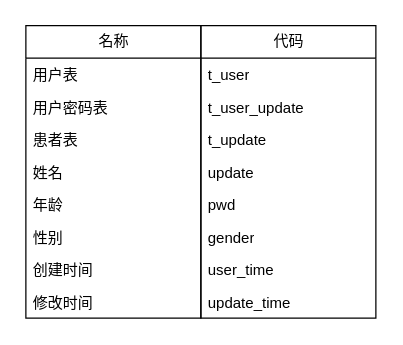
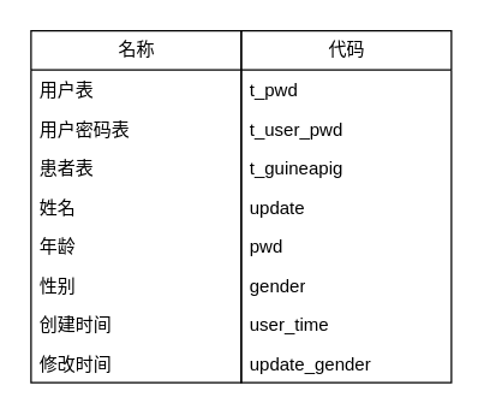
  <mxCell id="0" />
  <mxCell id="1" parent="0" />
  <mxCell id="2" value="名称" style="swimlane;fontStyle=0;childLayout=stackLayout;horizontal=1;startSize=26;fillColor=none;horizontalStack=0;resizeParent=1;resizeParentMax=0;resizeLast=0;collapsible=1;marginBottom=0;html=1;strokeColor=default;align=center;verticalAlign=middle;fontFamily=Helvetica;fontSize=12;fontColor=default;" vertex="1" parent="1"><mxGeometry x="20" y="20" width="140" height="234" as="geometry" /></mxCell>
  <mxCell id="3" value="用户表&#09;" style="text;strokeColor=none;fillColor=none;align=left;verticalAlign=top;spacingLeft=4;spacingRight=4;overflow=hidden;rotatable=0;points=[[0,0.5],[1,0.5]];portConstraint=eastwest;whiteSpace=wrap;html=1;fontSize=12;fontFamily=Helvetica;fontColor=default;" vertex="1" parent="2"><mxGeometry y="26" width="140" height="26" as="geometry" /></mxCell>
  <mxCell id="4" value="用户密码表" style="text;strokeColor=none;fillColor=none;align=left;verticalAlign=top;spacingLeft=4;spacingRight=4;overflow=hidden;rotatable=0;points=[[0,0.5],[1,0.5]];portConstraint=eastwest;whiteSpace=wrap;html=1;fontSize=12;fontFamily=Helvetica;fontColor=default;" vertex="1" parent="2"><mxGeometry y="52" width="140" height="26" as="geometry" /></mxCell>
  <mxCell id="5" value="患者表" style="text;strokeColor=none;fillColor=none;align=left;verticalAlign=top;spacingLeft=4;spacingRight=4;overflow=hidden;rotatable=0;points=[[0,0.5],[1,0.5]];portConstraint=eastwest;whiteSpace=wrap;html=1;fontSize=12;fontFamily=Helvetica;fontColor=default;" vertex="1" parent="2"><mxGeometry y="78" width="140" height="26" as="geometry" /></mxCell>
  <mxCell id="6" value="姓名" style="text;strokeColor=none;fillColor=none;align=left;verticalAlign=top;spacingLeft=4;spacingRight=4;overflow=hidden;rotatable=0;points=[[0,0.5],[1,0.5]];portConstraint=eastwest;whiteSpace=wrap;html=1;fontSize=12;fontFamily=Helvetica;fontColor=default;" vertex="1" parent="2"><mxGeometry y="104" width="140" height="26" as="geometry" /></mxCell>
  <mxCell id="7" value="年龄" style="text;strokeColor=none;fillColor=none;align=left;verticalAlign=top;spacingLeft=4;spacingRight=4;overflow=hidden;rotatable=0;points=[[0,0.5],[1,0.5]];portConstraint=eastwest;whiteSpace=wrap;html=1;fontSize=12;fontFamily=Helvetica;fontColor=default;" vertex="1" parent="2"><mxGeometry y="130" width="140" height="26" as="geometry" /></mxCell>
  <mxCell id="8" value="性别" style="text;strokeColor=none;fillColor=none;align=left;verticalAlign=top;spacingLeft=4;spacingRight=4;overflow=hidden;rotatable=0;points=[[0,0.5],[1,0.5]];portConstraint=eastwest;whiteSpace=wrap;html=1;fontSize=12;fontFamily=Helvetica;fontColor=default;" vertex="1" parent="2"><mxGeometry y="156" width="140" height="26" as="geometry" /></mxCell>
  <mxCell id="9" value="创建时间" style="text;strokeColor=none;fillColor=none;align=left;verticalAlign=top;spacingLeft=4;spacingRight=4;overflow=hidden;rotatable=0;points=[[0,0.5],[1,0.5]];portConstraint=eastwest;whiteSpace=wrap;html=1;fontSize=12;fontFamily=Helvetica;fontColor=default;" vertex="1" parent="2"><mxGeometry y="182" width="140" height="26" as="geometry" /></mxCell>
  <mxCell id="10" value="修改时间" style="text;strokeColor=none;fillColor=none;align=left;verticalAlign=top;spacingLeft=4;spacingRight=4;overflow=hidden;rotatable=0;points=[[0,0.5],[1,0.5]];portConstraint=eastwest;whiteSpace=wrap;html=1;fontSize=12;fontFamily=Helvetica;fontColor=default;" vertex="1" parent="2"><mxGeometry y="208" width="140" height="26" as="geometry" /></mxCell>
  <mxCell id="11" value="代码" style="swimlane;fontStyle=0;childLayout=stackLayout;horizontal=1;startSize=26;fillColor=none;horizontalStack=0;resizeParent=1;resizeParentMax=0;resizeLast=0;collapsible=1;marginBottom=0;html=1;strokeColor=default;align=center;verticalAlign=middle;fontFamily=Helvetica;fontSize=12;fontColor=default;" vertex="1" parent="1"><mxGeometry x="160" y="20" width="140" height="234" as="geometry" /></mxCell>
- <mxCell id="12" value="t_user" style="text;strokeColor=none;fillColor=none;align=left;verticalAlign=top;spacingLeft=4;spacingRight=4;overflow=hidden;rotatable=0;points=[[0,0.5],[1,0.5]];portConstraint=eastwest;whiteSpace=wrap;html=1;fontSize=12;fontFamily=Helvetica;fontColor=default;" vertex="1" parent="11"><mxGeometry y="26" width="140" height="26" as="geometry" /></mxCell>
- <mxCell id="13" value="t_user_update" style="text;strokeColor=none;fillColor=none;align=left;verticalAlign=top;spacingLeft=4;spacingRight=4;overflow=hidden;rotatable=0;points=[[0,0.5],[1,0.5]];portConstraint=eastwest;whiteSpace=wrap;html=1;fontSize=12;fontFamily=Helvetica;fontColor=default;" vertex="1" parent="11"><mxGeometry y="52" width="140" height="26" as="geometry" /></mxCell>
- <mxCell id="14" value="t_update" style="text;strokeColor=none;fillColor=none;align=left;verticalAlign=top;spacingLeft=4;spacingRight=4;overflow=hidden;rotatable=0;points=[[0,0.5],[1,0.5]];portConstraint=eastwest;whiteSpace=wrap;html=1;fontSize=12;fontFamily=Helvetica;fontColor=default;" vertex="1" parent="11"><mxGeometry y="78" width="140" height="26" as="geometry" /></mxCell>
+ <mxCell id="12" value="t_pwd" style="text;strokeColor=none;fillColor=none;align=left;verticalAlign=top;spacingLeft=4;spacingRight=4;overflow=hidden;rotatable=0;points=[[0,0.5],[1,0.5]];portConstraint=eastwest;whiteSpace=wrap;html=1;fontSize=12;fontFamily=Helvetica;fontColor=default;" vertex="1" parent="11"><mxGeometry y="26" width="140" height="26" as="geometry" /></mxCell>
+ <mxCell id="13" value="t_user_pwd" style="text;strokeColor=none;fillColor=none;align=left;verticalAlign=top;spacingLeft=4;spacingRight=4;overflow=hidden;rotatable=0;points=[[0,0.5],[1,0.5]];portConstraint=eastwest;whiteSpace=wrap;html=1;fontSize=12;fontFamily=Helvetica;fontColor=default;" vertex="1" parent="11"><mxGeometry y="52" width="140" height="26" as="geometry" /></mxCell>
+ <mxCell id="14" value="t_guineapig" style="text;strokeColor=none;fillColor=none;align=left;verticalAlign=top;spacingLeft=4;spacingRight=4;overflow=hidden;rotatable=0;points=[[0,0.5],[1,0.5]];portConstraint=eastwest;whiteSpace=wrap;html=1;fontSize=12;fontFamily=Helvetica;fontColor=default;" vertex="1" parent="11"><mxGeometry y="78" width="140" height="26" as="geometry" /></mxCell>
  <mxCell id="15" value="&lt;div&gt;update&lt;/div&gt;" style="text;strokeColor=none;fillColor=none;align=left;verticalAlign=top;spacingLeft=4;spacingRight=4;overflow=hidden;rotatable=0;points=[[0,0.5],[1,0.5]];portConstraint=eastwest;whiteSpace=wrap;html=1;fontSize=12;fontFamily=Helvetica;fontColor=default;" vertex="1" parent="11"><mxGeometry y="104" width="140" height="26" as="geometry" /></mxCell>
  <mxCell id="16" value="pwd" style="text;strokeColor=none;fillColor=none;align=left;verticalAlign=top;spacingLeft=4;spacingRight=4;overflow=hidden;rotatable=0;points=[[0,0.5],[1,0.5]];portConstraint=eastwest;whiteSpace=wrap;html=1;fontSize=12;fontFamily=Helvetica;fontColor=default;" vertex="1" parent="11"><mxGeometry y="130" width="140" height="26" as="geometry" /></mxCell>
  <mxCell id="17" value="gender" style="text;strokeColor=none;fillColor=none;align=left;verticalAlign=top;spacingLeft=4;spacingRight=4;overflow=hidden;rotatable=0;points=[[0,0.5],[1,0.5]];portConstraint=eastwest;whiteSpace=wrap;html=1;fontSize=12;fontFamily=Helvetica;fontColor=default;" vertex="1" parent="11"><mxGeometry y="156" width="140" height="26" as="geometry" /></mxCell>
  <mxCell id="18" value="user_time" style="text;strokeColor=none;fillColor=none;align=left;verticalAlign=top;spacingLeft=4;spacingRight=4;overflow=hidden;rotatable=0;points=[[0,0.5],[1,0.5]];portConstraint=eastwest;whiteSpace=wrap;html=1;fontSize=12;fontFamily=Helvetica;fontColor=default;" vertex="1" parent="11"><mxGeometry y="182" width="140" height="26" as="geometry" /></mxCell>
- <mxCell id="19" value="update_time" style="text;strokeColor=none;fillColor=none;align=left;verticalAlign=top;spacingLeft=4;spacingRight=4;overflow=hidden;rotatable=0;points=[[0,0.5],[1,0.5]];portConstraint=eastwest;whiteSpace=wrap;html=1;fontSize=12;fontFamily=Helvetica;fontColor=default;" vertex="1" parent="11"><mxGeometry y="208" width="140" height="26" as="geometry" /></mxCell>
+ <mxCell id="19" value="update_gender" style="text;strokeColor=none;fillColor=none;align=left;verticalAlign=top;spacingLeft=4;spacingRight=4;overflow=hidden;rotatable=0;points=[[0,0.5],[1,0.5]];portConstraint=eastwest;whiteSpace=wrap;html=1;fontSize=12;fontFamily=Helvetica;fontColor=default;" vertex="1" parent="11"><mxGeometry y="208" width="140" height="26" as="geometry" /></mxCell>
